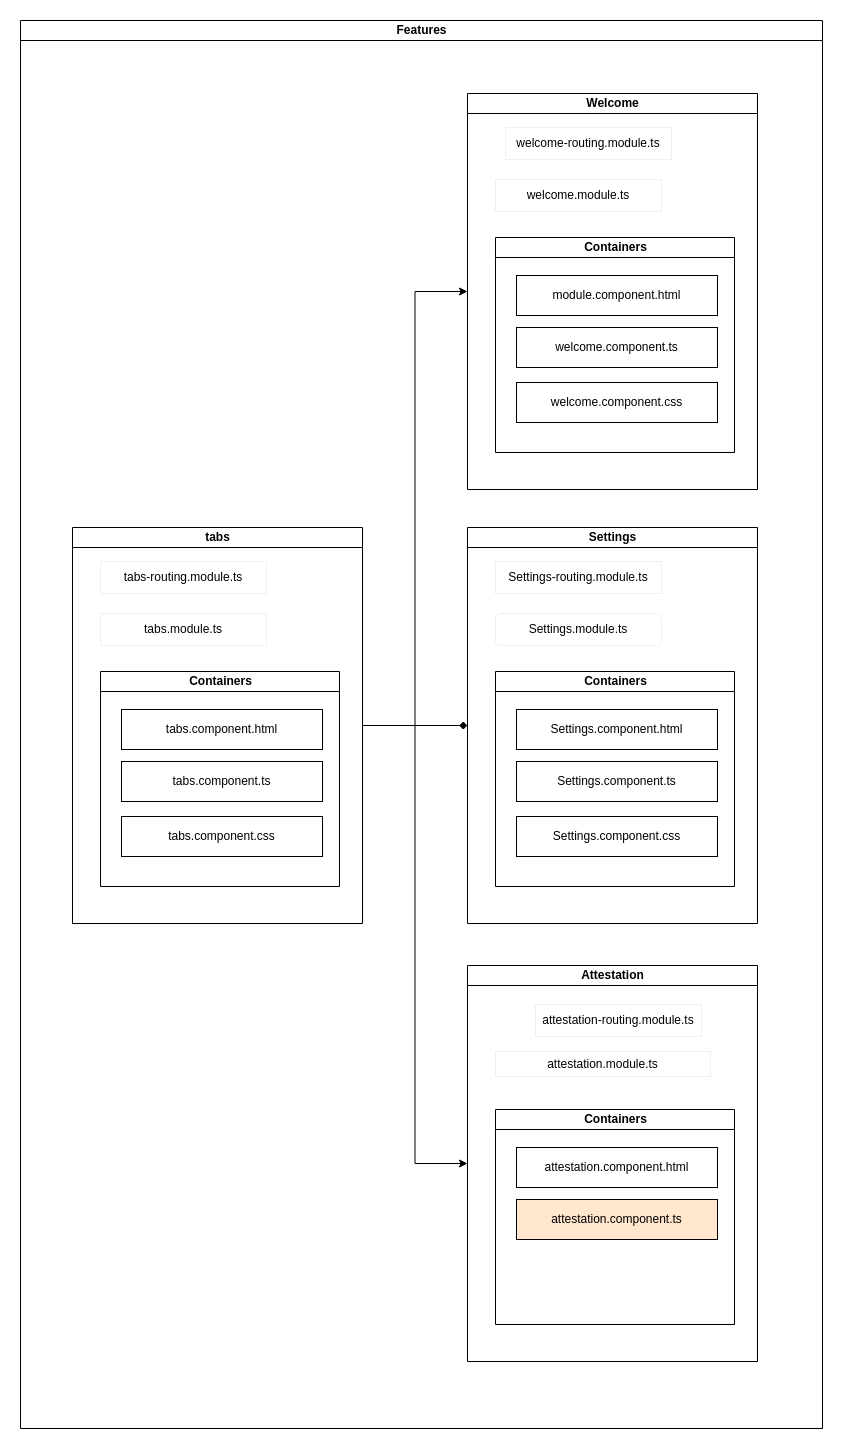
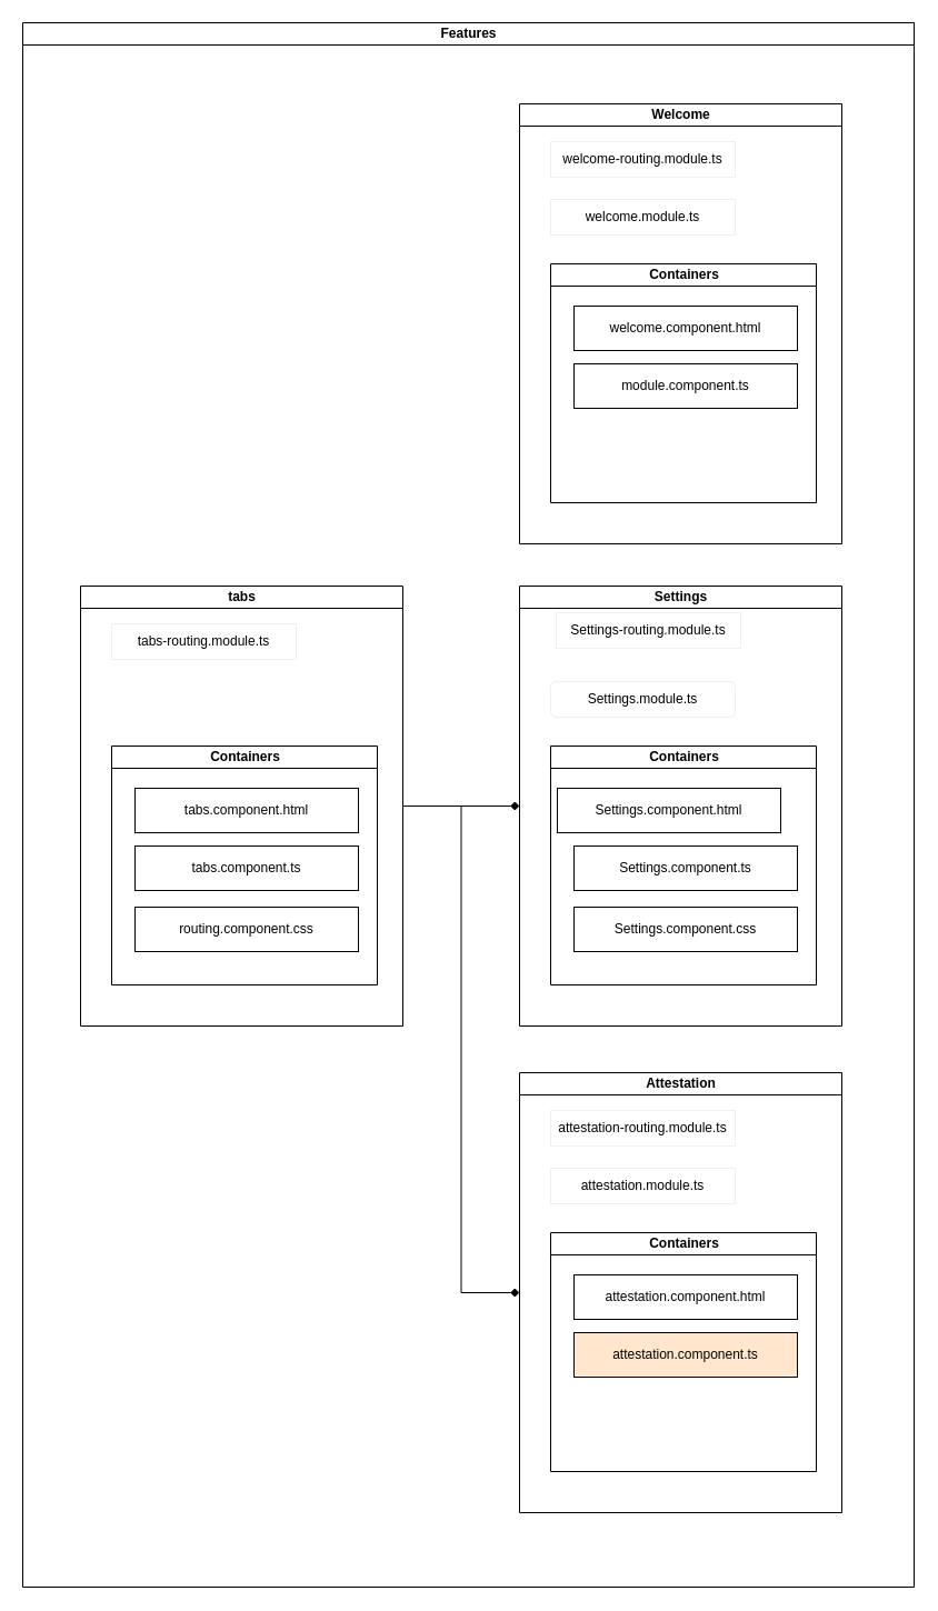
  <mxCell id="0" />
  <mxCell id="1" parent="0" />
  <mxCell id="2" value="Features" style="swimlane;html=1;startSize=20;horizontal=1;containerType=tree;swimlaneFillColor=none;gradientColor=#ffffff;" parent="1" vertex="1"><mxGeometry x="20" y="20" width="802" height="1408" as="geometry" /></mxCell>
  <mxCell id="3" value="Welcome" style="swimlane;html=1;startSize=20;horizontal=1;containerType=tree;fillColor=none;" parent="2" vertex="1"><mxGeometry x="447" y="73" width="290" height="396" as="geometry" /></mxCell>
  <mxCell id="4" value="Containers" style="swimlane;html=1;startSize=20;horizontal=1;containerType=tree;swimlaneFillColor=none;fillColor=none;" parent="3" vertex="1"><mxGeometry x="28" y="144" width="239" height="215" as="geometry" /></mxCell>
- <mxCell id="5" value="module.component.html" style="whiteSpace=wrap;html=1;treeFolding=1;treeMoving=1;newEdgeStyle={&quot;edgeStyle&quot;:&quot;elbowEdgeStyle&quot;,&quot;startArrow&quot;:&quot;none&quot;,&quot;endArrow&quot;:&quot;none&quot;};" parent="4" vertex="1"><mxGeometry x="21" y="38" width="201" height="40" as="geometry" /></mxCell>
- <mxCell id="6" value="welcome.component.ts" style="whiteSpace=wrap;html=1;treeFolding=1;treeMoving=1;newEdgeStyle={&quot;edgeStyle&quot;:&quot;elbowEdgeStyle&quot;,&quot;startArrow&quot;:&quot;none&quot;,&quot;endArrow&quot;:&quot;none&quot;};" parent="4" vertex="1"><mxGeometry x="21" y="90" width="201" height="40" as="geometry" /></mxCell>
- <mxCell id="7" value="welcome.component.css" style="whiteSpace=wrap;html=1;treeFolding=1;treeMoving=1;newEdgeStyle={&quot;edgeStyle&quot;:&quot;elbowEdgeStyle&quot;,&quot;startArrow&quot;:&quot;none&quot;,&quot;endArrow&quot;:&quot;none&quot;};" parent="4" vertex="1"><mxGeometry x="21" y="145" width="201" height="40" as="geometry" /></mxCell>
- <mxCell id="8" value="welcome-routing.module.ts" style="rounded=0;whiteSpace=wrap;html=1;strokeColor=#f0f0f0;fillColor=none;gradientColor=none;" parent="3" vertex="1"><mxGeometry x="38" y="34" width="166" height="32" as="geometry" /></mxCell>
+ <mxCell id="5" value="welcome.component.html" style="whiteSpace=wrap;html=1;treeFolding=1;treeMoving=1;newEdgeStyle={&quot;edgeStyle&quot;:&quot;elbowEdgeStyle&quot;,&quot;startArrow&quot;:&quot;none&quot;,&quot;endArrow&quot;:&quot;none&quot;};" parent="4" vertex="1"><mxGeometry x="21" y="38" width="201" height="40" as="geometry" /></mxCell>
+ <mxCell id="6" value="module.component.ts" style="whiteSpace=wrap;html=1;treeFolding=1;treeMoving=1;newEdgeStyle={&quot;edgeStyle&quot;:&quot;elbowEdgeStyle&quot;,&quot;startArrow&quot;:&quot;none&quot;,&quot;endArrow&quot;:&quot;none&quot;};" parent="4" vertex="1"><mxGeometry x="21" y="90" width="201" height="40" as="geometry" /></mxCell>
+ <mxCell id="8" value="welcome-routing.module.ts" style="rounded=0;whiteSpace=wrap;html=1;strokeColor=#f0f0f0;fillColor=none;gradientColor=none;" parent="3" vertex="1"><mxGeometry x="28" y="34" width="166" height="32" as="geometry" /></mxCell>
  <mxCell id="9" value="welcome.module.ts" style="rounded=0;whiteSpace=wrap;html=1;strokeColor=#f0f0f0;fillColor=none;gradientColor=none;" parent="3" vertex="1"><mxGeometry x="28" y="86" width="166" height="32" as="geometry" /></mxCell>
  <mxCell id="10" value="Attestation" style="swimlane;html=1;startSize=20;horizontal=1;containerType=tree;fillColor=none;" parent="2" vertex="1"><mxGeometry x="447" y="945" width="290" height="396" as="geometry" /></mxCell>
  <mxCell id="11" value="Containers" style="swimlane;html=1;startSize=20;horizontal=1;containerType=tree;swimlaneFillColor=none;fillColor=none;" parent="10" vertex="1"><mxGeometry x="28" y="144" width="239" height="215" as="geometry" /></mxCell>
  <mxCell id="12" value="attestation.component.html" style="whiteSpace=wrap;html=1;treeFolding=1;treeMoving=1;newEdgeStyle={&quot;edgeStyle&quot;:&quot;elbowEdgeStyle&quot;,&quot;startArrow&quot;:&quot;none&quot;,&quot;endArrow&quot;:&quot;none&quot;};" parent="11" vertex="1"><mxGeometry x="21" y="38" width="201" height="40" as="geometry" /></mxCell>
  <mxCell id="13" value="attestation.component.ts" style="whiteSpace=wrap;html=1;treeFolding=1;treeMoving=1;newEdgeStyle={&quot;edgeStyle&quot;:&quot;elbowEdgeStyle&quot;,&quot;startArrow&quot;:&quot;none&quot;,&quot;endArrow&quot;:&quot;none&quot;};fillColor=#ffe6cc;" parent="11" vertex="1"><mxGeometry x="21" y="90" width="201" height="40" as="geometry" /></mxCell>
- <mxCell id="14" value="attestation-routing.module.ts" style="rounded=0;whiteSpace=wrap;html=1;strokeColor=#f0f0f0;fillColor=none;gradientColor=none;" parent="10" vertex="1"><mxGeometry x="68" y="39" width="166" height="32" as="geometry" /></mxCell>
- <mxCell id="15" value="attestation.module.ts" style="rounded=0;whiteSpace=wrap;html=1;strokeColor=#f0f0f0;fillColor=none;gradientColor=none;" parent="10" vertex="1"><mxGeometry x="28" y="86" width="215" height="25" as="geometry" /></mxCell>
+ <mxCell id="14" value="attestation-routing.module.ts" style="rounded=0;whiteSpace=wrap;html=1;strokeColor=#f0f0f0;fillColor=none;gradientColor=none;" parent="10" vertex="1"><mxGeometry x="28" y="34" width="166" height="32" as="geometry" /></mxCell>
+ <mxCell id="15" value="attestation.module.ts" style="rounded=0;whiteSpace=wrap;html=1;strokeColor=#f0f0f0;fillColor=none;gradientColor=none;" parent="10" vertex="1"><mxGeometry x="28" y="86" width="166" height="32" as="geometry" /></mxCell>
  <mxCell id="16" value="Settings" style="swimlane;html=1;startSize=20;horizontal=1;containerType=tree;fillColor=none;" parent="2" vertex="1"><mxGeometry x="447" y="507" width="290" height="396" as="geometry" /></mxCell>
  <mxCell id="17" value="Containers" style="swimlane;html=1;startSize=20;horizontal=1;containerType=tree;swimlaneFillColor=none;fillColor=none;" parent="16" vertex="1"><mxGeometry x="28" y="144" width="239" height="215" as="geometry" /></mxCell>
- <mxCell id="18" value="Settings.component.html" style="whiteSpace=wrap;html=1;treeFolding=1;treeMoving=1;newEdgeStyle={&quot;edgeStyle&quot;:&quot;elbowEdgeStyle&quot;,&quot;startArrow&quot;:&quot;none&quot;,&quot;endArrow&quot;:&quot;none&quot;};" parent="17" vertex="1"><mxGeometry x="21" y="38" width="201" height="40" as="geometry" /></mxCell>
+ <mxCell id="18" value="Settings.component.html" style="whiteSpace=wrap;html=1;treeFolding=1;treeMoving=1;newEdgeStyle={&quot;edgeStyle&quot;:&quot;elbowEdgeStyle&quot;,&quot;startArrow&quot;:&quot;none&quot;,&quot;endArrow&quot;:&quot;none&quot;};" parent="17" vertex="1"><mxGeometry x="6" y="38" width="201" height="40" as="geometry" /></mxCell>
  <mxCell id="19" value="Settings.component.ts" style="whiteSpace=wrap;html=1;treeFolding=1;treeMoving=1;newEdgeStyle={&quot;edgeStyle&quot;:&quot;elbowEdgeStyle&quot;,&quot;startArrow&quot;:&quot;none&quot;,&quot;endArrow&quot;:&quot;none&quot;};" parent="17" vertex="1"><mxGeometry x="21" y="90" width="201" height="40" as="geometry" /></mxCell>
  <mxCell id="20" value="Settings.component.css" style="whiteSpace=wrap;html=1;treeFolding=1;treeMoving=1;newEdgeStyle={&quot;edgeStyle&quot;:&quot;elbowEdgeStyle&quot;,&quot;startArrow&quot;:&quot;none&quot;,&quot;endArrow&quot;:&quot;none&quot;};" parent="17" vertex="1"><mxGeometry x="21" y="145" width="201" height="40" as="geometry" /></mxCell>
- <mxCell id="21" value="Settings-routing.module.ts" style="rounded=0;whiteSpace=wrap;html=1;strokeColor=#f0f0f0;fillColor=none;gradientColor=none;" parent="16" vertex="1"><mxGeometry x="28" y="34" width="166" height="32" as="geometry" /></mxCell>
+ <mxCell id="21" value="Settings-routing.module.ts" style="rounded=0;whiteSpace=wrap;html=1;strokeColor=#f0f0f0;fillColor=none;gradientColor=none;" parent="16" vertex="1"><mxGeometry x="33" y="24" width="166" height="32" as="geometry" /></mxCell>
  <mxCell id="22" value="Settings.module.ts" style="whiteSpace=wrap;html=1;strokeColor=#f0f0f0;fillColor=none;gradientColor=none;rounded=1;" parent="16" vertex="1"><mxGeometry x="28" y="86" width="166" height="32" as="geometry" /></mxCell>
  <mxCell id="23" style="edgeStyle=orthogonalEdgeStyle;rounded=0;orthogonalLoop=1;jettySize=auto;html=1;exitX=1;exitY=0.5;exitDx=0;exitDy=0;entryX=0;entryY=0.5;entryDx=0;entryDy=0;endArrow=diamond;" parent="2" source="26" target="16" edge="1"><mxGeometry relative="1" as="geometry" /></mxCell>
- <mxCell id="24" style="edgeStyle=orthogonalEdgeStyle;rounded=0;orthogonalLoop=1;jettySize=auto;html=1;entryX=0;entryY=0.5;entryDx=0;entryDy=0;" parent="2" source="26" target="3" edge="1"><mxGeometry relative="1" as="geometry" /></mxCell>
- <mxCell id="25" style="edgeStyle=orthogonalEdgeStyle;rounded=0;orthogonalLoop=1;jettySize=auto;html=1;entryX=0;entryY=0.5;entryDx=0;entryDy=0;" parent="2" source="26" target="10" edge="1"><mxGeometry relative="1" as="geometry" /></mxCell>
+ <mxCell id="25" style="edgeStyle=orthogonalEdgeStyle;rounded=0;orthogonalLoop=1;jettySize=auto;html=1;entryX=0;entryY=0.5;entryDx=0;entryDy=0;endArrow=diamond;" parent="2" source="26" target="10" edge="1"><mxGeometry relative="1" as="geometry" /></mxCell>
  <mxCell id="26" value="tabs" style="swimlane;html=1;startSize=20;horizontal=1;containerType=tree;fillColor=none;" parent="2" vertex="1"><mxGeometry x="52" y="507" width="290" height="396" as="geometry" /></mxCell>
  <mxCell id="27" value="Containers" style="swimlane;html=1;startSize=20;horizontal=1;containerType=tree;swimlaneFillColor=none;fillColor=none;" parent="26" vertex="1"><mxGeometry x="28" y="144" width="239" height="215" as="geometry" /></mxCell>
  <mxCell id="28" value="tabs.component.html" style="whiteSpace=wrap;html=1;treeFolding=1;treeMoving=1;newEdgeStyle={&quot;edgeStyle&quot;:&quot;elbowEdgeStyle&quot;,&quot;startArrow&quot;:&quot;none&quot;,&quot;endArrow&quot;:&quot;none&quot;};" parent="27" vertex="1"><mxGeometry x="21" y="38" width="201" height="40" as="geometry" /></mxCell>
  <mxCell id="29" value="tabs.component.ts" style="whiteSpace=wrap;html=1;treeFolding=1;treeMoving=1;newEdgeStyle={&quot;edgeStyle&quot;:&quot;elbowEdgeStyle&quot;,&quot;startArrow&quot;:&quot;none&quot;,&quot;endArrow&quot;:&quot;none&quot;};" parent="27" vertex="1"><mxGeometry x="21" y="90" width="201" height="40" as="geometry" /></mxCell>
- <mxCell id="30" value="tabs.component.css" style="whiteSpace=wrap;html=1;treeFolding=1;treeMoving=1;newEdgeStyle={&quot;edgeStyle&quot;:&quot;elbowEdgeStyle&quot;,&quot;startArrow&quot;:&quot;none&quot;,&quot;endArrow&quot;:&quot;none&quot;};" parent="27" vertex="1"><mxGeometry x="21" y="145" width="201" height="40" as="geometry" /></mxCell>
+ <mxCell id="30" value="routing.component.css" style="whiteSpace=wrap;html=1;treeFolding=1;treeMoving=1;newEdgeStyle={&quot;edgeStyle&quot;:&quot;elbowEdgeStyle&quot;,&quot;startArrow&quot;:&quot;none&quot;,&quot;endArrow&quot;:&quot;none&quot;};" parent="27" vertex="1"><mxGeometry x="21" y="145" width="201" height="40" as="geometry" /></mxCell>
  <mxCell id="31" value="tabs-routing.module.ts" style="rounded=0;whiteSpace=wrap;html=1;strokeColor=#f0f0f0;fillColor=none;gradientColor=none;" parent="26" vertex="1"><mxGeometry x="28" y="34" width="166" height="32" as="geometry" /></mxCell>
- <mxCell id="32" value="tabs.module.ts" style="rounded=0;whiteSpace=wrap;html=1;strokeColor=#f0f0f0;fillColor=none;gradientColor=none;" parent="26" vertex="1"><mxGeometry x="28" y="86" width="166" height="32" as="geometry" /></mxCell>
